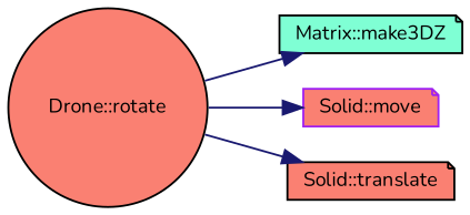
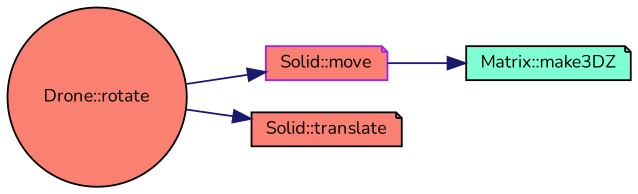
  digraph {
    fontname=Nunito
    rankdir=LR
    node [color=black fillcolor=salmon fontname=Nunito fontsize=10 shape=note style=filled]
    edge [color=midnightblue fontname=Nunito fontsize=10 labelfontname=Helvetica labelfontsize=10 style=solid]
    n1 [fontcolor=black height=0.2 label="Drone::rotate" shape=circle width=0.4]
    n2 [fillcolor=aquamarine height=0.2 label="Matrix::make3DZ" width=0.4]
    n3 [color=purple height=0.2 label="Solid::move" width=0.4]
    n4 [height=0.2 label="Solid::translate" width=0.4]
-   n1 -> n2
+   n3 -> n2
    n1 -> n3
    n1 -> n4
  }
